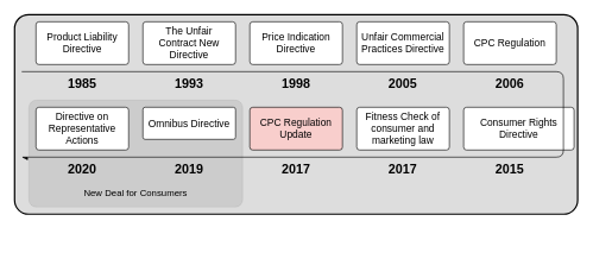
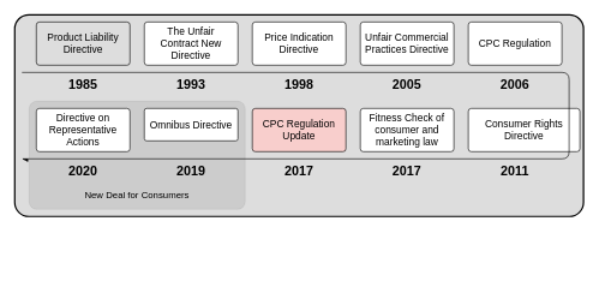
  <mxCell id="0" />
  <mxCell id="1" parent="0" />
  <mxCell id="2" value="" style="edgeStyle=none;rounded=1;jumpStyle=none;html=1;shadow=0;labelBackgroundColor=none;startArrow=none;startFill=0;jettySize=auto;orthogonalLoop=1;strokeWidth=3;fontFamily=Helvetica;fontSize=14;fontColor=#FFFFFF;spacing=5;fontStyle=1;exitX=0.5;exitY=1;exitDx=0;exitDy=0;entryX=0.5;entryY=0;entryDx=0;entryDy=0;endArrow=none;endFill=0;" parent="1" edge="1"><mxGeometry relative="1" as="geometry"><mxPoint x="75" y="368" as="targetPoint" /></mxGeometry></mxCell>
  <mxCell id="3" value="" style="rounded=1;whiteSpace=wrap;html=1;shadow=0;labelBackgroundColor=none;strokeWidth=2;fontFamily=Helvetica;fontSize=14;align=center;spacing=5;fontStyle=0;arcSize=7;perimeterSpacing=2;fillColor=#DDDDDD;strokeColor=#000000;" parent="1" vertex="1"><mxGeometry x="20" y="20" width="790" height="280" as="geometry" /></mxCell>
  <mxCell id="4" value="" style="rounded=1;whiteSpace=wrap;html=1;shadow=0;labelBackgroundColor=none;strokeWidth=0;fontFamily=Helvetica;fontSize=14;align=center;spacing=5;fontStyle=0;arcSize=7;perimeterSpacing=2;fillColor=#CCCCCC;strokeColor=#000000;" parent="1" vertex="1"><mxGeometry x="40" y="140" width="300" height="150" as="geometry" /></mxCell>
  <mxCell id="5" value="The Unfair Contract New Directive" style="rounded=1;whiteSpace=wrap;html=1;shadow=0;labelBackgroundColor=none;strokeWidth=1;fontFamily=Helvetica;fontSize=14;align=center;spacing=5;fontStyle=0;arcSize=7;perimeterSpacing=2;" parent="1" vertex="1"><mxGeometry x="200" y="30" width="130" height="60" as="geometry" /></mxCell>
  <mxCell id="6" value="Unfair Commercial Practices Directive" style="rounded=1;whiteSpace=wrap;html=1;shadow=0;labelBackgroundColor=none;strokeWidth=1;fontFamily=Helvetica;fontSize=14;align=center;spacing=5;fontStyle=0;arcSize=7;perimeterSpacing=2;" parent="1" vertex="1"><mxGeometry x="500" y="30" width="130" height="60" as="geometry" /></mxCell>
  <mxCell id="7" value="1985" style="text;html=1;whiteSpace=wrap;overflow=hidden;rounded=0;fontStyle=1;fontSize=18;align=center;strokeWidth=0;" parent="1" vertex="1"><mxGeometry x="40" y="100" width="150" height="40" as="geometry" /></mxCell>
  <mxCell id="8" value="1993" style="text;html=1;whiteSpace=wrap;overflow=hidden;rounded=0;fontStyle=1;fontSize=18;align=center;strokeWidth=0;" parent="1" vertex="1"><mxGeometry x="190" y="100" width="150" height="40" as="geometry" /></mxCell>
  <mxCell id="9" value="1998" style="text;html=1;whiteSpace=wrap;overflow=hidden;rounded=0;fontStyle=1;fontSize=18;align=center;strokeWidth=0;" parent="1" vertex="1"><mxGeometry x="340" y="100" width="150" height="40" as="geometry" /></mxCell>
- <mxCell id="10" value="2015" style="text;html=1;whiteSpace=wrap;overflow=hidden;rounded=0;fontStyle=1;fontSize=18;align=center;strokeWidth=0;" parent="1" vertex="1"><mxGeometry x="650" y="220" width="130" height="40" as="geometry" /></mxCell>
+ <mxCell id="10" value="2011" style="text;html=1;whiteSpace=wrap;overflow=hidden;rounded=0;fontStyle=1;fontSize=18;align=center;strokeWidth=0;" parent="1" vertex="1"><mxGeometry x="650" y="220" width="130" height="40" as="geometry" /></mxCell>
  <mxCell id="11" value="Omnibus Directive" style="rounded=1;whiteSpace=wrap;html=1;shadow=0;labelBackgroundColor=none;strokeWidth=1;fontFamily=Helvetica;fontSize=14;align=center;spacing=5;fontStyle=0;arcSize=7;perimeterSpacing=0;" parent="1" vertex="1"><mxGeometry x="200" y="150" width="130" height="45" as="geometry" /></mxCell>
  <mxCell id="12" value="Directive on Representative Actions" style="rounded=1;whiteSpace=wrap;html=1;shadow=0;labelBackgroundColor=none;strokeWidth=1;fontFamily=Helvetica;fontSize=14;align=center;spacing=5;fontStyle=0;arcSize=7;perimeterSpacing=1;" parent="1" vertex="1"><mxGeometry x="50" y="150" width="130" height="60" as="geometry" /></mxCell>
  <mxCell id="13" value="Price Indication Directive" style="rounded=1;whiteSpace=wrap;html=1;shadow=0;labelBackgroundColor=none;strokeWidth=1;fontFamily=Helvetica;fontSize=14;align=center;spacing=5;fontStyle=0;arcSize=7;perimeterSpacing=2;" parent="1" vertex="1"><mxGeometry x="350" y="30" width="130" height="60" as="geometry" /></mxCell>
  <mxCell id="14" value="Consumer Rights Directive" style="rounded=1;whiteSpace=wrap;html=1;shadow=0;labelBackgroundColor=none;strokeWidth=1;fontFamily=Helvetica;fontSize=14;align=center;spacing=5;fontStyle=0;arcSize=7;perimeterSpacing=0;" parent="1" vertex="1"><mxGeometry x="650" y="150" width="155" height="60" as="geometry" /></mxCell>
  <mxCell id="15" value="" style="curved=0;endArrow=async;html=1;rounded=1;verticalAlign=middle;endFill=1;strokeWidth=1;" parent="1" edge="1"><mxGeometry width="50" height="50" relative="1" as="geometry"><mxPoint x="30" y="100" as="sourcePoint" /><mxPoint x="30" y="220" as="targetPoint" /><Array as="points"><mxPoint x="790" y="100" /><mxPoint x="790" y="220" /></Array></mxGeometry></mxCell>
- <mxCell id="16" value="Product Liability Directive" style="rounded=1;whiteSpace=wrap;html=1;shadow=0;labelBackgroundColor=none;strokeWidth=1;fontFamily=Helvetica;fontSize=14;align=center;spacing=5;fontStyle=0;arcSize=7;perimeterSpacing=2;" parent="1" vertex="1"><mxGeometry x="50" y="30" width="130" height="60" as="geometry" /></mxCell>
+ <mxCell id="16" value="Product Liability Directive" style="rounded=1;whiteSpace=wrap;html=1;shadow=0;labelBackgroundColor=none;strokeWidth=1;fontFamily=Helvetica;fontSize=14;align=center;spacing=5;fontStyle=0;arcSize=7;perimeterSpacing=2;fillColor=#dddddd;" parent="1" vertex="1"><mxGeometry x="50" y="30" width="130" height="60" as="geometry" /></mxCell>
  <mxCell id="17" value="2005" style="text;html=1;whiteSpace=wrap;overflow=hidden;rounded=0;fontStyle=1;fontSize=18;align=center;strokeWidth=0;" parent="1" vertex="1"><mxGeometry x="490" y="100" width="150" height="40" as="geometry" /></mxCell>
  <mxCell id="18" value="CPC Regulation" style="rounded=1;whiteSpace=wrap;html=1;shadow=0;labelBackgroundColor=none;strokeWidth=1;fontFamily=Helvetica;fontSize=14;align=center;spacing=5;fontStyle=0;arcSize=7;perimeterSpacing=2;" parent="1" vertex="1"><mxGeometry x="650" y="30" width="130" height="60" as="geometry" /></mxCell>
  <mxCell id="19" value="2006" style="text;html=1;whiteSpace=wrap;overflow=hidden;rounded=0;fontStyle=1;fontSize=18;align=center;strokeWidth=0;" parent="1" vertex="1"><mxGeometry x="640" y="100" width="150" height="40" as="geometry" /></mxCell>
  <mxCell id="20" value="CPC Regulation Update" style="rounded=1;whiteSpace=wrap;html=1;shadow=0;labelBackgroundColor=none;strokeWidth=1;fontFamily=Helvetica;fontSize=14;align=center;spacing=5;fontStyle=0;arcSize=7;perimeterSpacing=0;fillColor=#f8cecc;" parent="1" vertex="1"><mxGeometry x="350" y="150" width="130" height="60" as="geometry" /></mxCell>
  <mxCell id="21" value="2017" style="text;html=1;whiteSpace=wrap;overflow=hidden;rounded=0;fontStyle=1;fontSize=18;align=center;strokeWidth=0;" parent="1" vertex="1"><mxGeometry x="500" y="220" width="130" height="40" as="geometry" /></mxCell>
  <mxCell id="22" value="2019" style="text;html=1;whiteSpace=wrap;overflow=hidden;rounded=0;fontStyle=1;fontSize=18;align=center;strokeWidth=0;" parent="1" vertex="1"><mxGeometry x="200" y="220" width="130" height="40" as="geometry" /></mxCell>
  <mxCell id="23" value="2020" style="text;html=1;whiteSpace=wrap;overflow=hidden;rounded=0;fontStyle=1;fontSize=18;align=center;strokeWidth=0;" parent="1" vertex="1"><mxGeometry x="50" y="220" width="130" height="40" as="geometry" /></mxCell>
  <mxCell id="24" value="New Deal for Consumers" style="text;html=1;align=center;verticalAlign=middle;whiteSpace=wrap;rounded=0;strokeWidth=0;fontStyle=0;fontSize=13;" parent="1" vertex="1"><mxGeometry x="40" y="240" width="300" height="60" as="geometry" /></mxCell>
  <mxCell id="25" value="&lt;p class=&quot;ecl-page-header-standardised__title ecl-u-mb-xl&quot;&gt;&lt;font size=&quot;1&quot;&gt;&lt;span style=&quot;font-weight: normal; font-size: 14px;&quot;&gt;Fitness Check of consumer and marketing law&lt;/span&gt;&lt;/font&gt;&lt;/p&gt;" style="rounded=1;whiteSpace=wrap;html=1;shadow=0;labelBackgroundColor=none;strokeWidth=1;fontFamily=Helvetica;fontSize=14;align=center;spacing=5;fontStyle=0;arcSize=7;perimeterSpacing=0;strokeColor=#000000;" parent="1" vertex="1"><mxGeometry x="500" y="150" width="130" height="60" as="geometry" /></mxCell>
  <mxCell id="26" value="2017" style="text;html=1;whiteSpace=wrap;overflow=hidden;rounded=0;fontStyle=1;fontSize=18;align=center;strokeWidth=0;" parent="1" vertex="1"><mxGeometry x="350" y="220" width="130" height="40" as="geometry" /></mxCell>
